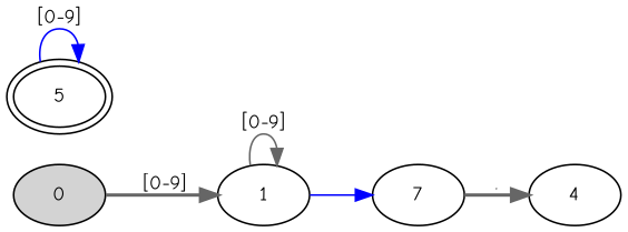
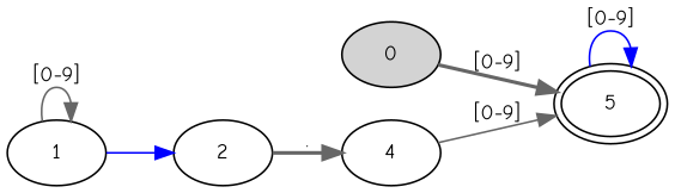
  digraph {
    fontname="Comic Neue"
    rankdir=LR
    node [fillcolor=white fontname="Comic Neue" fontsize=12 peripheries=1 shape=ellipse style=filled]
    edge [color=gray40 fontname="Comic Neue" fontsize=12 style=solid]
    0 [fillcolor="#d3d3d3ff"]
    1
-   2 [label=7]
+   2
    5 [peripheries=2]
    4
-   0 -> 1 [label="[0-9]" style=bold]
+   0 -> 5 [label="[0-9]" style=bold]
    1 -> 1 [label="[0-9]"]
    1 -> 2 [color=blue]
    2 -> 4 [label="." style=bold]
    5 -> 5 [color=blue label="[0-9]"]
+   4 -> 5 [label="[0-9]"]
  }
